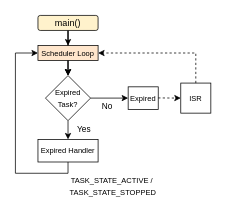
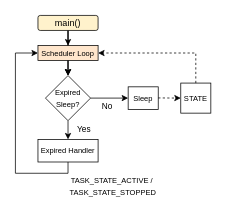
  <mxCell id="0" />
  <mxCell id="1" parent="0" />
  <mxCell id="2" value="" style="edgeStyle=orthogonalEdgeStyle;rounded=0;orthogonalLoop=1;jettySize=auto;html=1;" parent="1" source="4" target="12" edge="1"><mxGeometry relative="1" as="geometry" /></mxCell>
  <mxCell id="3" value="" style="edgeStyle=orthogonalEdgeStyle;rounded=0;orthogonalLoop=1;jettySize=auto;html=1;" parent="1" source="4" target="12" edge="1"><mxGeometry relative="1" as="geometry" /></mxCell>
  <mxCell id="4" value="main()" style="rounded=1;whiteSpace=wrap;html=1;fillColor=#fff2cc;" parent="1" vertex="1"><mxGeometry x="50" y="20" width="80" height="20" as="geometry" /></mxCell>
  <mxCell id="5" style="edgeStyle=orthogonalEdgeStyle;rounded=0;orthogonalLoop=1;jettySize=auto;html=1;entryX=0;entryY=0.5;entryDx=0;entryDy=0;" parent="1" target="7" edge="1"><mxGeometry relative="1" as="geometry"><mxPoint x="-10" y="0" as="targetPoint" /><Array as="points"><mxPoint x="90" y="230" /><mxPoint x="20" y="230" /><mxPoint x="20" y="70" /></Array><mxPoint x="90" y="210" as="sourcePoint" /></mxGeometry></mxCell>
  <mxCell id="6" value="&lt;font style=&quot;font-size: 10px;&quot;&gt;Expired Handler&lt;/font&gt;" style="rounded=0;whiteSpace=wrap;html=1;" parent="1" vertex="1"><mxGeometry x="50" y="185" width="80" height="30" as="geometry" /></mxCell>
  <mxCell id="7" value="&lt;font style=&quot;font-size: 10px;&quot;&gt;Scheduler Loop&lt;/font&gt;" style="rounded=0;whiteSpace=wrap;html=1;fillColor=#ffe6cc;" parent="1" vertex="1"><mxGeometry x="50" y="60" width="80" height="20" as="geometry" /></mxCell>
  <mxCell id="8" value="" style="endArrow=classic;html=1;rounded=0;entryX=0.5;entryY=0;entryDx=0;entryDy=0;" parent="1" target="6" edge="1"><mxGeometry width="50" height="50" relative="1" as="geometry"><mxPoint x="90" y="160" as="sourcePoint" /><mxPoint x="110" y="90" as="targetPoint" /></mxGeometry></mxCell>
  <mxCell id="9" value="Yes" style="edgeLabel;html=1;align=center;verticalAlign=middle;resizable=0;points=[];" parent="8" vertex="1" connectable="0"><mxGeometry relative="1" as="geometry"><mxPoint x="20" y="-3" as="offset" /></mxGeometry></mxCell>
- <mxCell id="10" value="&lt;font style=&quot;font-size: 10px;&quot;&gt;ISR&lt;/font&gt;" style="rounded=0;whiteSpace=wrap;html=1;" parent="1" vertex="1"><mxGeometry x="240" y="110" width="40" height="40" as="geometry" /></mxCell>
+ <mxCell id="10" value="&lt;font style=&quot;font-size: 10px;&quot;&gt;STATE&lt;/font&gt;" style="rounded=0;whiteSpace=wrap;html=1;" parent="1" vertex="1"><mxGeometry x="240" y="110" width="40" height="40" as="geometry" /></mxCell>
  <mxCell id="11" value="" style="endArrow=classic;html=1;rounded=0;entryX=0.5;entryY=0;entryDx=0;entryDy=0;" parent="1" target="7" edge="1"><mxGeometry width="50" height="50" relative="1" as="geometry"><mxPoint x="90" y="40" as="sourcePoint" /><mxPoint x="160" y="40" as="targetPoint" /></mxGeometry></mxCell>
- <mxCell id="12" value="&lt;font style=&quot;font-size: 10px;&quot;&gt;Expired Task?&lt;/font&gt;" style="rhombus;whiteSpace=wrap;html=1;" parent="1" vertex="1"><mxGeometry x="60" y="100" width="60" height="60" as="geometry" /></mxCell>
+ <mxCell id="12" value="&lt;font style=&quot;font-size: 10px;&quot;&gt;Expired Sleep?&lt;/font&gt;" style="rhombus;whiteSpace=wrap;html=1;" parent="1" vertex="1"><mxGeometry x="60" y="100" width="60" height="60" as="geometry" /></mxCell>
  <mxCell id="13" value="" style="endArrow=classic;html=1;rounded=0;exitX=0.5;exitY=1;exitDx=0;exitDy=0;" parent="1" source="7" edge="1"><mxGeometry width="50" height="50" relative="1" as="geometry"><mxPoint x="140" y="100" as="sourcePoint" /><mxPoint x="90" y="100" as="targetPoint" /></mxGeometry></mxCell>
  <mxCell id="14" value="" style="endArrow=classic;html=1;rounded=0;" parent="1" edge="1"><mxGeometry width="50" height="50" relative="1" as="geometry"><mxPoint x="120" y="130" as="sourcePoint" /><mxPoint x="170" y="130" as="targetPoint" /></mxGeometry></mxCell>
  <mxCell id="15" value="No" style="edgeLabel;html=1;align=center;verticalAlign=middle;resizable=0;points=[];" parent="14" vertex="1" connectable="0"><mxGeometry x="-0.157" y="-1" relative="1" as="geometry"><mxPoint y="9" as="offset" /></mxGeometry></mxCell>
- <mxCell id="16" value="&lt;font style=&quot;font-size: 10px;&quot;&gt;Expired&lt;/font&gt;" style="rounded=0;whiteSpace=wrap;html=1;" parent="1" vertex="1"><mxGeometry x="170" y="115" width="40" height="30" as="geometry" /></mxCell>
+ <mxCell id="16" value="&lt;font style=&quot;font-size: 10px;&quot;&gt;Sleep&lt;/font&gt;" style="rounded=0;whiteSpace=wrap;html=1;" parent="1" vertex="1"><mxGeometry x="170" y="115" width="40" height="30" as="geometry" /></mxCell>
  <mxCell id="17" value="&lt;font style=&quot;font-size: 10px;&quot;&gt;TASK_STATE_ACTIVE /&amp;nbsp;&lt;/font&gt;" style="text;html=1;strokeColor=none;fillColor=none;align=center;verticalAlign=middle;whiteSpace=wrap;rounded=0;" parent="1" vertex="1"><mxGeometry x="20" y="230" width="260" height="20" as="geometry" /></mxCell>
  <mxCell id="18" style="edgeStyle=orthogonalEdgeStyle;rounded=0;orthogonalLoop=1;jettySize=auto;html=1;exitX=0.5;exitY=1;exitDx=0;exitDy=0;" parent="1" source="17" target="17" edge="1"><mxGeometry relative="1" as="geometry" /></mxCell>
  <mxCell id="19" value="&lt;font style=&quot;font-size: 10px;&quot;&gt;TASK_STATE_STOPPED&lt;br&gt;&lt;/font&gt;" style="text;html=1;strokeColor=none;fillColor=none;align=center;verticalAlign=middle;whiteSpace=wrap;rounded=0;" parent="1" vertex="1"><mxGeometry x="20" y="250" width="260" height="10" as="geometry" /></mxCell>
  <mxCell id="20" value="" style="endArrow=classic;html=1;rounded=1;jumpStyle=none;dashed=1;" edge="1" parent="1"><mxGeometry width="50" height="50" relative="1" as="geometry"><mxPoint x="210" y="129.76" as="sourcePoint" /><mxPoint x="240" y="130" as="targetPoint" /></mxGeometry></mxCell>
  <mxCell id="21" value="" style="endArrow=classic;html=1;rounded=0;dashed=1;" edge="1" parent="1"><mxGeometry width="50" height="50" relative="1" as="geometry"><mxPoint x="260" y="110" as="sourcePoint" /><mxPoint x="130" y="70" as="targetPoint" /><Array as="points"><mxPoint x="260" y="70" /></Array></mxGeometry></mxCell>
